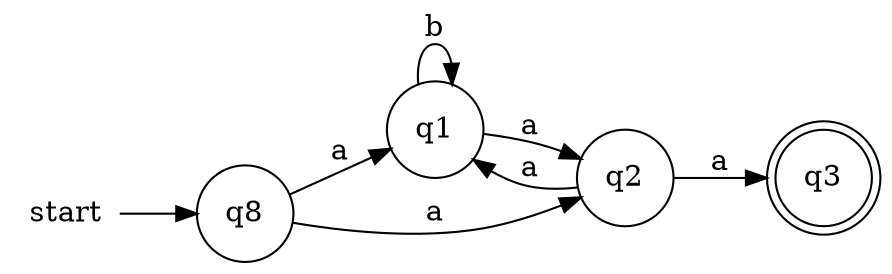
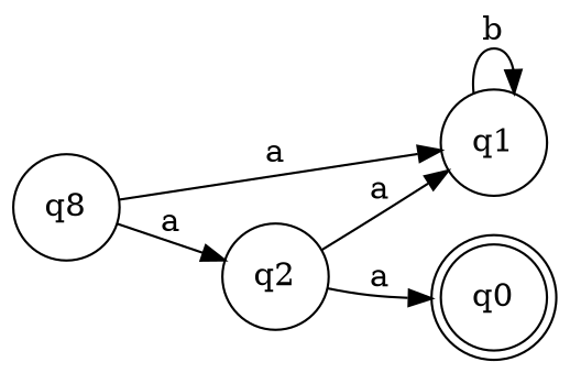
  digraph {
    rankdir=LR
    node [shape=circle]
    n1 [label=q8]
    q1
    q2
-   q3 [shape=doublecircle]
-   start [height=0.0 shape=none width=0.0]
+   q3 [shape=doublecircle label=q0]
    n1 -> q1 [label=a]
    n1 -> q2 [label=a]
    q1 -> q1 [label=b]
-   q1 -> q2 [label=a]
    q2 -> q1 [label=a]
    q2 -> q3 [label=a]
-   start -> n1
  }
